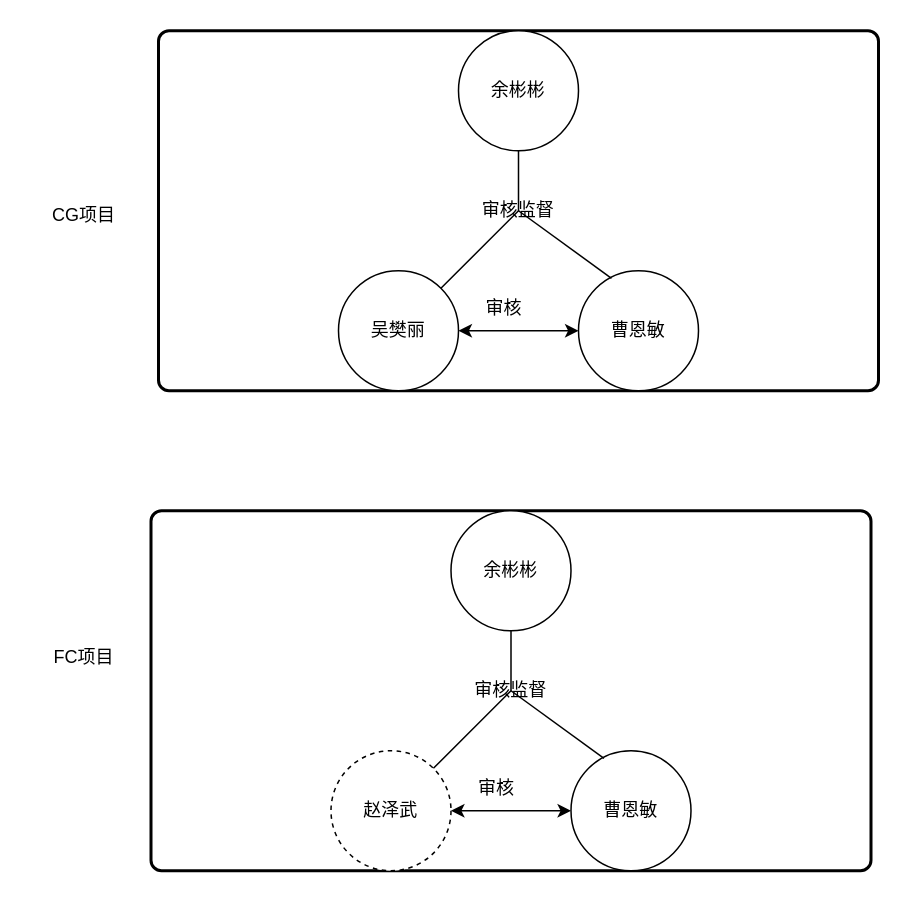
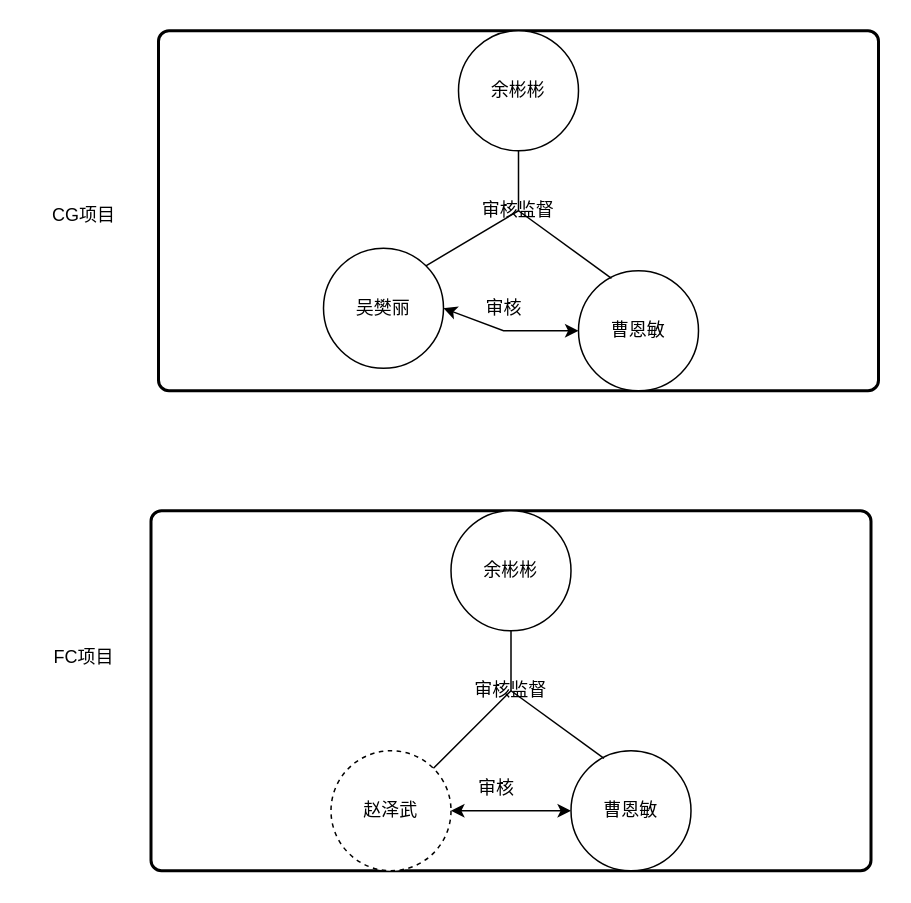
  <mxCell id="0" />
  <mxCell id="1" parent="0" />
  <mxCell id="2" value="审核监督" style="rounded=1;whiteSpace=wrap;html=1;absoluteArcSize=1;arcSize=14;strokeWidth=2;" vertex="1" parent="1"><mxGeometry x="105" y="20" width="480" height="240" as="geometry" /></mxCell>
  <mxCell id="3" value="余彬彬" style="ellipse;whiteSpace=wrap;html=1;aspect=fixed;" vertex="1" parent="1"><mxGeometry x="305" y="20" width="80" height="80" as="geometry" /></mxCell>
- <mxCell id="4" value="吴樊丽" style="ellipse;whiteSpace=wrap;html=1;aspect=fixed;" vertex="1" parent="1"><mxGeometry x="225" y="180" width="80" height="80" as="geometry" /></mxCell>
+ <mxCell id="4" value="吴樊丽" style="ellipse;whiteSpace=wrap;html=1;aspect=fixed;" vertex="1" parent="1"><mxGeometry x="215" y="165" width="80" height="80" as="geometry" /></mxCell>
  <mxCell id="5" value="曹恩敏" style="ellipse;whiteSpace=wrap;html=1;aspect=fixed;" vertex="1" parent="1"><mxGeometry x="385" y="180" width="80" height="80" as="geometry" /></mxCell>
  <mxCell id="6" value="" style="endArrow=classic;startArrow=classic;html=1;rounded=0;exitX=1;exitY=0.5;exitDx=0;exitDy=0;entryX=0;entryY=0.5;entryDx=0;entryDy=0;" edge="1" parent="1" source="4" target="5"><mxGeometry width="50" height="50" relative="1" as="geometry"><mxPoint x="265" y="10" as="sourcePoint" /><mxPoint x="375" y="10" as="targetPoint" /><Array as="points"><mxPoint x="335" y="220" /><mxPoint x="355" y="220" /></Array></mxGeometry></mxCell>
  <mxCell id="7" value="审核" style="text;html=1;align=center;verticalAlign=middle;resizable=0;points=[];autosize=1;strokeColor=none;fillColor=none;" vertex="1" parent="1"><mxGeometry x="310" y="190" width="50" height="30" as="geometry" /></mxCell>
  <mxCell id="8" value="" style="endArrow=none;html=1;rounded=0;exitX=1;exitY=0;exitDx=0;exitDy=0;" edge="1" parent="1" source="4" target="3"><mxGeometry width="50" height="50" relative="1" as="geometry"><mxPoint x="295" y="180" as="sourcePoint" /><mxPoint x="365" y="280" as="targetPoint" /><Array as="points"><mxPoint x="345" y="140" /></Array></mxGeometry></mxCell>
  <mxCell id="9" value="" style="endArrow=none;html=1;rounded=0;entryX=0.275;entryY=0.063;entryDx=0;entryDy=0;entryPerimeter=0;" edge="1" parent="1" target="5"><mxGeometry width="50" height="50" relative="1" as="geometry"><mxPoint x="345" y="140" as="sourcePoint" /><mxPoint x="365" y="280" as="targetPoint" /></mxGeometry></mxCell>
  <mxCell id="10" value="CG项目" style="text;html=1;align=center;verticalAlign=middle;resizable=0;points=[];autosize=1;strokeColor=none;fillColor=none;" vertex="1" parent="1"><mxGeometry x="20" y="128" width="70" height="30" as="geometry" /></mxCell>
  <mxCell id="11" value="审核监督" style="rounded=1;whiteSpace=wrap;html=1;absoluteArcSize=1;arcSize=14;strokeWidth=2;" vertex="1" parent="1"><mxGeometry x="100" y="340" width="480" height="240" as="geometry" /></mxCell>
  <mxCell id="12" value="余彬彬" style="ellipse;whiteSpace=wrap;html=1;aspect=fixed;" vertex="1" parent="1"><mxGeometry x="300" y="340" width="80" height="80" as="geometry" /></mxCell>
  <mxCell id="13" value="赵泽武" style="ellipse;whiteSpace=wrap;html=1;aspect=fixed;dashed=1;" vertex="1" parent="1"><mxGeometry x="220" y="500" width="80" height="80" as="geometry" /></mxCell>
  <mxCell id="14" value="曹恩敏" style="ellipse;whiteSpace=wrap;html=1;aspect=fixed;" vertex="1" parent="1"><mxGeometry x="380" y="500" width="80" height="80" as="geometry" /></mxCell>
  <mxCell id="15" value="" style="endArrow=classic;startArrow=classic;html=1;rounded=0;exitX=1;exitY=0.5;exitDx=0;exitDy=0;entryX=0;entryY=0.5;entryDx=0;entryDy=0;" edge="1" parent="1" source="13" target="14"><mxGeometry width="50" height="50" relative="1" as="geometry"><mxPoint x="260" y="330" as="sourcePoint" /><mxPoint x="370" y="330" as="targetPoint" /><Array as="points"><mxPoint x="330" y="540" /><mxPoint x="350" y="540" /></Array></mxGeometry></mxCell>
  <mxCell id="16" value="审核" style="text;html=1;align=center;verticalAlign=middle;resizable=0;points=[];autosize=1;strokeColor=none;fillColor=none;" vertex="1" parent="1"><mxGeometry x="305" y="510" width="50" height="30" as="geometry" /></mxCell>
  <mxCell id="17" value="" style="endArrow=none;html=1;rounded=0;exitX=1;exitY=0;exitDx=0;exitDy=0;" edge="1" parent="1" source="13" target="12"><mxGeometry width="50" height="50" relative="1" as="geometry"><mxPoint x="290" y="500" as="sourcePoint" /><mxPoint x="360" y="600" as="targetPoint" /><Array as="points"><mxPoint x="340" y="460" /></Array></mxGeometry></mxCell>
  <mxCell id="18" value="" style="endArrow=none;html=1;rounded=0;entryX=0.275;entryY=0.063;entryDx=0;entryDy=0;entryPerimeter=0;" edge="1" parent="1" target="14"><mxGeometry width="50" height="50" relative="1" as="geometry"><mxPoint x="340" y="460" as="sourcePoint" /><mxPoint x="360" y="600" as="targetPoint" /></mxGeometry></mxCell>
  <mxCell id="19" value="FC项目" style="text;html=1;align=center;verticalAlign=middle;resizable=0;points=[];autosize=1;strokeColor=none;fillColor=none;" vertex="1" parent="1"><mxGeometry x="25" y="423" width="60" height="30" as="geometry" /></mxCell>
